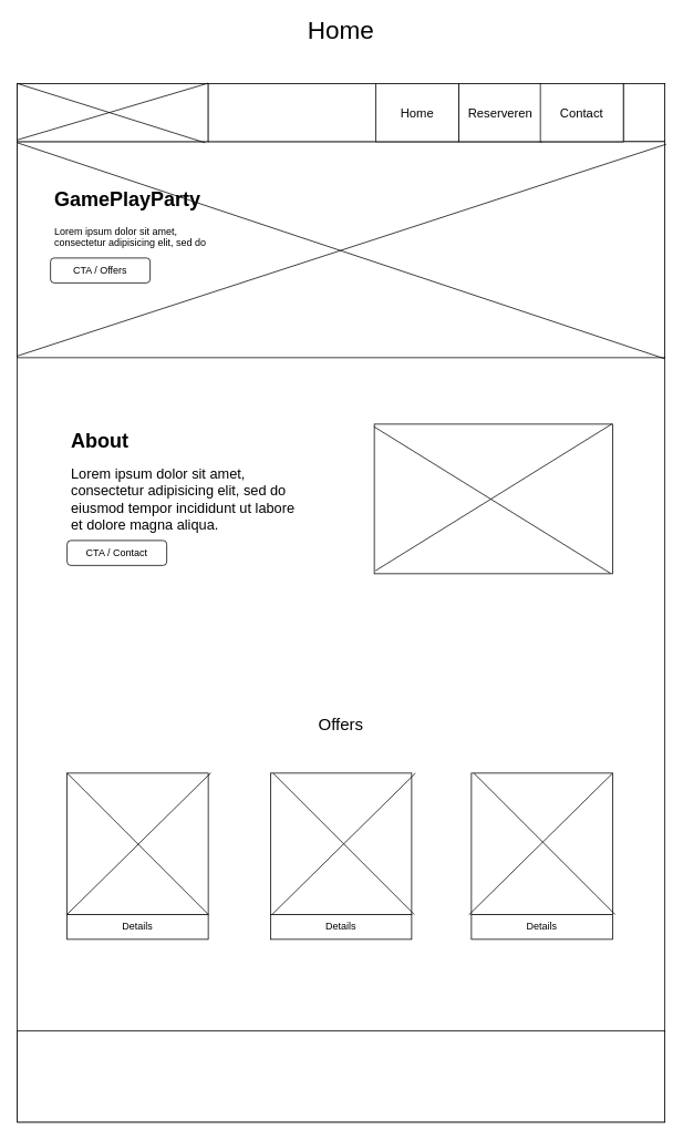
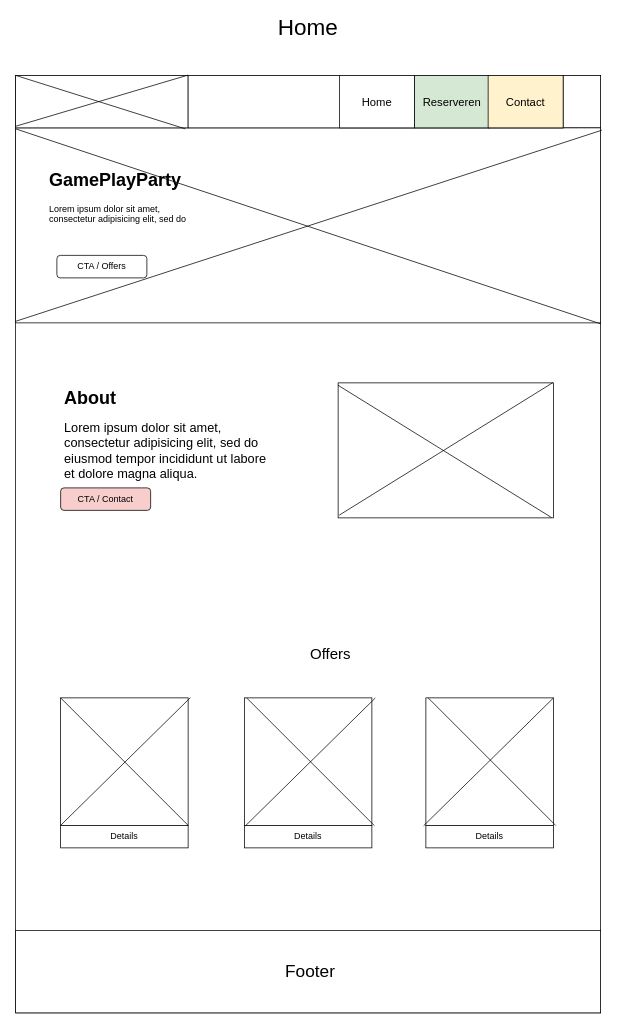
  <mxCell id="0" />
  <mxCell id="1" parent="0" />
  <mxCell id="2" value="" style="rounded=0;whiteSpace=wrap;html=1;" vertex="1" parent="1"><mxGeometry x="20" y="100" width="780" height="1250" as="geometry" /></mxCell>
  <mxCell id="3" value="&lt;font style=&quot;font-size: 30px&quot;&gt;Home&lt;/font&gt;" style="text;html=1;strokeColor=none;fillColor=none;align=center;verticalAlign=middle;whiteSpace=wrap;rounded=0;" vertex="1" parent="1"><mxGeometry x="200" y="20" width="420" height="30" as="geometry" /></mxCell>
  <mxCell id="4" value="" style="rounded=0;whiteSpace=wrap;html=1;" vertex="1" parent="1"><mxGeometry x="20" y="100" width="780" height="70" as="geometry" /></mxCell>
  <mxCell id="5" value="" style="rounded=0;whiteSpace=wrap;html=1;" vertex="1" parent="1"><mxGeometry x="20" y="170" width="780" height="260" as="geometry" /></mxCell>
  <mxCell id="6" value="" style="rounded=0;whiteSpace=wrap;html=1;" vertex="1" parent="1"><mxGeometry x="450" y="510" width="287" height="180" as="geometry" /></mxCell>
  <mxCell id="7" value="&lt;h1&gt;About&lt;/h1&gt;&lt;p&gt;&lt;font style=&quot;font-size: 17px&quot;&gt;Lorem ipsum dolor sit amet, consectetur adipisicing elit, sed do eiusmod tempor incididunt ut labore et dolore magna aliqua.&lt;/font&gt;&lt;/p&gt;&lt;p&gt;&lt;br&gt;&lt;/p&gt;" style="text;html=1;strokeColor=none;fillColor=none;spacing=5;spacingTop=-20;whiteSpace=wrap;overflow=hidden;rounded=0;" vertex="1" parent="1"><mxGeometry x="80" y="510" width="280" height="200" as="geometry" /></mxCell>
- <mxCell id="8" value="CTA / Offers" style="rounded=1;whiteSpace=wrap;html=1;" vertex="1" parent="1"><mxGeometry x="60" y="310" width="120" height="30" as="geometry" /></mxCell>
+ <mxCell id="8" value="CTA / Offers" style="rounded=1;whiteSpace=wrap;html=1;" vertex="1" parent="1"><mxGeometry x="75" y="340" width="120" height="30" as="geometry" /></mxCell>
  <mxCell id="9" value="" style="endArrow=none;html=1;exitX=0.005;exitY=0.98;exitDx=0;exitDy=0;exitPerimeter=0;entryX=0.998;entryY=-0.002;entryDx=0;entryDy=0;entryPerimeter=0;" edge="1" parent="1" source="6" target="6"><mxGeometry width="50" height="50" relative="1" as="geometry"><mxPoint x="510" y="640" as="sourcePoint" /><mxPoint x="560" y="590" as="targetPoint" /></mxGeometry></mxCell>
  <mxCell id="10" value="" style="endArrow=none;html=1;entryX=0.992;entryY=0.998;entryDx=0;entryDy=0;entryPerimeter=0;exitX=-0.001;exitY=0.017;exitDx=0;exitDy=0;exitPerimeter=0;" edge="1" parent="1" source="6" target="6"><mxGeometry width="50" height="50" relative="1" as="geometry"><mxPoint x="520" y="580" as="sourcePoint" /><mxPoint x="570" y="530" as="targetPoint" /></mxGeometry></mxCell>
  <mxCell id="11" value="" style="whiteSpace=wrap;html=1;aspect=fixed;" vertex="1" parent="1"><mxGeometry x="80" y="930" width="170" height="170" as="geometry" /></mxCell>
- <mxCell id="12" value="&lt;font style=&quot;font-size: 20px&quot;&gt;Offers&lt;/font&gt;" style="text;html=1;strokeColor=none;fillColor=none;align=center;verticalAlign=middle;whiteSpace=wrap;rounded=0;" vertex="1" parent="1"><mxGeometry x="300" y="850" width="220" height="40" as="geometry" /></mxCell>
+ <mxCell id="12" value="&lt;font style=&quot;font-size: 20px&quot;&gt;Offers&lt;/font&gt;" style="text;html=1;strokeColor=none;fillColor=none;align=center;verticalAlign=middle;whiteSpace=wrap;rounded=0;" vertex="1" parent="1"><mxGeometry x="330" y="850" width="220" height="40" as="geometry" /></mxCell>
  <mxCell id="13" value="" style="endArrow=none;html=1;entryX=1.018;entryY=-0.002;entryDx=0;entryDy=0;entryPerimeter=0;" edge="1" parent="1" target="11"><mxGeometry width="50" height="50" relative="1" as="geometry"><mxPoint x="80" y="1100" as="sourcePoint" /><mxPoint x="130" y="1050" as="targetPoint" /></mxGeometry></mxCell>
  <mxCell id="14" value="" style="endArrow=none;html=1;entryX=-0.002;entryY=-0.002;entryDx=0;entryDy=0;entryPerimeter=0;exitX=0.998;exitY=0.998;exitDx=0;exitDy=0;exitPerimeter=0;" edge="1" parent="1" source="11" target="11"><mxGeometry width="50" height="50" relative="1" as="geometry"><mxPoint x="100" y="1030" as="sourcePoint" /><mxPoint x="150" y="980" as="targetPoint" /></mxGeometry></mxCell>
  <mxCell id="15" value="" style="whiteSpace=wrap;html=1;aspect=fixed;" vertex="1" parent="1"><mxGeometry x="325" y="930" width="170" height="170" as="geometry" /></mxCell>
  <mxCell id="16" value="" style="whiteSpace=wrap;html=1;aspect=fixed;" vertex="1" parent="1"><mxGeometry x="567" y="930" width="170" height="170" as="geometry" /></mxCell>
  <mxCell id="17" value="" style="endArrow=none;html=1;entryX=1.018;entryY=-0.002;entryDx=0;entryDy=0;entryPerimeter=0;" edge="1" parent="1"><mxGeometry width="50" height="50" relative="1" as="geometry"><mxPoint x="326.5" y="1100.5" as="sourcePoint" /><mxPoint x="499.56" y="930.16" as="targetPoint" /></mxGeometry></mxCell>
  <mxCell id="18" value="" style="endArrow=none;html=1;entryX=-0.002;entryY=-0.002;entryDx=0;entryDy=0;entryPerimeter=0;exitX=0.998;exitY=0.998;exitDx=0;exitDy=0;exitPerimeter=0;" edge="1" parent="1"><mxGeometry width="50" height="50" relative="1" as="geometry"><mxPoint x="498.16" y="1100.16" as="sourcePoint" /><mxPoint x="328.16" y="930.16" as="targetPoint" /></mxGeometry></mxCell>
  <mxCell id="19" value="" style="endArrow=none;html=1;entryX=-0.002;entryY=-0.002;entryDx=0;entryDy=0;entryPerimeter=0;exitX=0.998;exitY=0.998;exitDx=0;exitDy=0;exitPerimeter=0;" edge="1" parent="1"><mxGeometry width="50" height="50" relative="1" as="geometry"><mxPoint x="740.16" y="1100.16" as="sourcePoint" /><mxPoint x="570.16" y="930.16" as="targetPoint" /></mxGeometry></mxCell>
  <mxCell id="20" value="" style="endArrow=none;html=1;entryX=1.018;entryY=-0.002;entryDx=0;entryDy=0;entryPerimeter=0;" edge="1" parent="1"><mxGeometry width="50" height="50" relative="1" as="geometry"><mxPoint x="564" y="1100.5" as="sourcePoint" /><mxPoint x="737.06" y="930.16" as="targetPoint" /></mxGeometry></mxCell>
  <mxCell id="21" value="&lt;h1&gt;GamePlayParty&lt;/h1&gt;&lt;p&gt;Lorem ipsum dolor sit amet, consectetur adipisicing elit, sed do&amp;nbsp;&lt;/p&gt;" style="text;html=1;strokeColor=none;fillColor=none;spacing=5;spacingTop=-20;whiteSpace=wrap;overflow=hidden;rounded=0;" vertex="1" parent="1"><mxGeometry x="60" y="220" width="210" height="90" as="geometry" /></mxCell>
- <mxCell id="22" value="CTA / Contact" style="rounded=1;whiteSpace=wrap;html=1;" vertex="1" parent="1"><mxGeometry x="80" y="650" width="120" height="30" as="geometry" /></mxCell>
+ <mxCell id="22" value="CTA / Contact" style="rounded=1;whiteSpace=wrap;html=1;fillColor=#f8cecc;" vertex="1" parent="1"><mxGeometry x="80" y="650" width="120" height="30" as="geometry" /></mxCell>
  <mxCell id="23" value="" style="text;html=1;strokeColor=#000000;fillColor=#ffffff;align=center;verticalAlign=middle;whiteSpace=wrap;rounded=0;fontFamily=Helvetica;fontSize=12;fontColor=#000000;" vertex="1" parent="1"><mxGeometry x="20" y="1240" width="780" height="110" as="geometry" /></mxCell>
  <mxCell id="24" value="" style="text;html=1;strokeColor=#000000;fillColor=#ffffff;align=center;verticalAlign=middle;whiteSpace=wrap;rounded=0;fontFamily=Helvetica;fontSize=12;fontColor=#000000;" vertex="1" parent="1"><mxGeometry x="20" y="100" width="230" height="70" as="geometry" /></mxCell>
  <mxCell id="25" value="" style="endArrow=none;html=1;entryX=0.999;entryY=-0.005;entryDx=0;entryDy=0;entryPerimeter=0;exitX=-0.001;exitY=0.971;exitDx=0;exitDy=0;exitPerimeter=0;" edge="1" parent="1" source="24" target="24"><mxGeometry width="50" height="50" relative="1" as="geometry"><mxPoint x="40" y="170" as="sourcePoint" /><mxPoint x="90" y="120" as="targetPoint" /></mxGeometry></mxCell>
  <mxCell id="26" value="" style="endArrow=none;html=1;entryX=0.984;entryY=1.019;entryDx=0;entryDy=0;entryPerimeter=0;exitX=0;exitY=0;exitDx=0;exitDy=0;exitPerimeter=0;" edge="1" parent="1" source="24" target="24"><mxGeometry width="50" height="50" relative="1" as="geometry"><mxPoint x="60" y="160" as="sourcePoint" /><mxPoint x="110" y="110" as="targetPoint" /></mxGeometry></mxCell>
  <mxCell id="27" value="" style="rounded=0;whiteSpace=wrap;html=1;" vertex="1" parent="1"><mxGeometry x="250" y="100" width="500" height="70" as="geometry" /></mxCell>
  <mxCell id="28" value="&lt;font style=&quot;font-size: 15px&quot;&gt;Home&lt;/font&gt;" style="rounded=0;whiteSpace=wrap;html=1;" vertex="1" parent="1"><mxGeometry x="452" y="100" width="100" height="70" as="geometry" /></mxCell>
- <mxCell id="29" value="&lt;font style=&quot;font-size: 15px&quot;&gt;Reserveren&lt;/font&gt;" style="rounded=0;whiteSpace=wrap;html=1;" vertex="1" parent="1"><mxGeometry x="552" y="100" width="100" height="70" as="geometry" /></mxCell>
- <mxCell id="30" value="&lt;font style=&quot;font-size: 15px&quot;&gt;Contact&lt;/font&gt;" style="rounded=0;whiteSpace=wrap;html=1;" vertex="1" parent="1"><mxGeometry x="650" y="100" width="100" height="70" as="geometry" /></mxCell>
+ <mxCell id="29" value="&lt;font style=&quot;font-size: 15px&quot;&gt;Reserveren&lt;/font&gt;" style="rounded=0;whiteSpace=wrap;html=1;fillColor=#d5e8d4;" vertex="1" parent="1"><mxGeometry x="552" y="100" width="100" height="70" as="geometry" /></mxCell>
+ <mxCell id="30" value="&lt;font style=&quot;font-size: 15px&quot;&gt;Contact&lt;/font&gt;" style="rounded=0;whiteSpace=wrap;html=1;fillColor=#fff2cc;" vertex="1" parent="1"><mxGeometry x="650" y="100" width="100" height="70" as="geometry" /></mxCell>
+ <mxCell id="31" value="&lt;font style=&quot;font-size: 23px&quot;&gt;Footer&lt;/font&gt;" style="text;html=1;strokeColor=none;fillColor=none;align=center;verticalAlign=middle;whiteSpace=wrap;rounded=0;" vertex="1" parent="1"><mxGeometry x="343" y="1285" width="140" height="20" as="geometry" /></mxCell>
  <mxCell id="32" value="" style="endArrow=none;html=1;exitX=0;exitY=0.992;exitDx=0;exitDy=0;exitPerimeter=0;entryX=1.002;entryY=0.012;entryDx=0;entryDy=0;entryPerimeter=0;" edge="1" parent="1" source="5" target="5"><mxGeometry width="50" height="50" relative="1" as="geometry"><mxPoint x="280" y="380" as="sourcePoint" /><mxPoint x="330" y="330" as="targetPoint" /></mxGeometry></mxCell>
  <mxCell id="33" value="" style="endArrow=none;html=1;exitX=1;exitY=1.005;exitDx=0;exitDy=0;exitPerimeter=0;entryX=0;entryY=0.005;entryDx=0;entryDy=0;entryPerimeter=0;" edge="1" parent="1" source="5" target="5"><mxGeometry width="50" height="50" relative="1" as="geometry"><mxPoint x="30" y="437.92" as="sourcePoint" /><mxPoint x="811.56" y="183.12" as="targetPoint" /></mxGeometry></mxCell>
  <mxCell id="34" value="Details" style="rounded=0;whiteSpace=wrap;html=1;" vertex="1" parent="1"><mxGeometry x="80" y="1100" width="170" height="30" as="geometry" /></mxCell>
  <mxCell id="35" value="Details" style="rounded=0;whiteSpace=wrap;html=1;" vertex="1" parent="1"><mxGeometry x="325" y="1100" width="170" height="30" as="geometry" /></mxCell>
  <mxCell id="36" value="Details" style="rounded=0;whiteSpace=wrap;html=1;" vertex="1" parent="1"><mxGeometry x="567" y="1100" width="170" height="30" as="geometry" /></mxCell>
